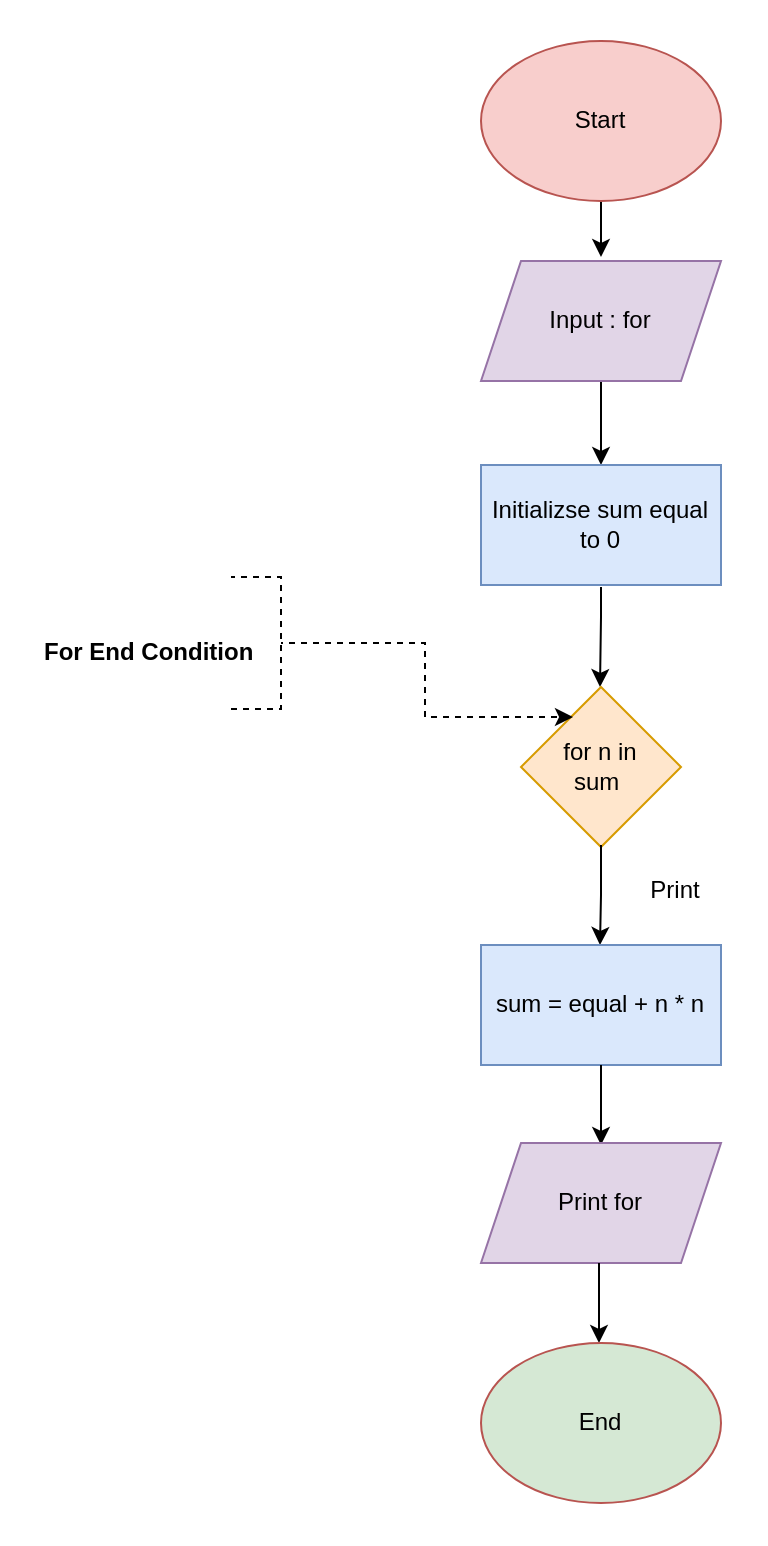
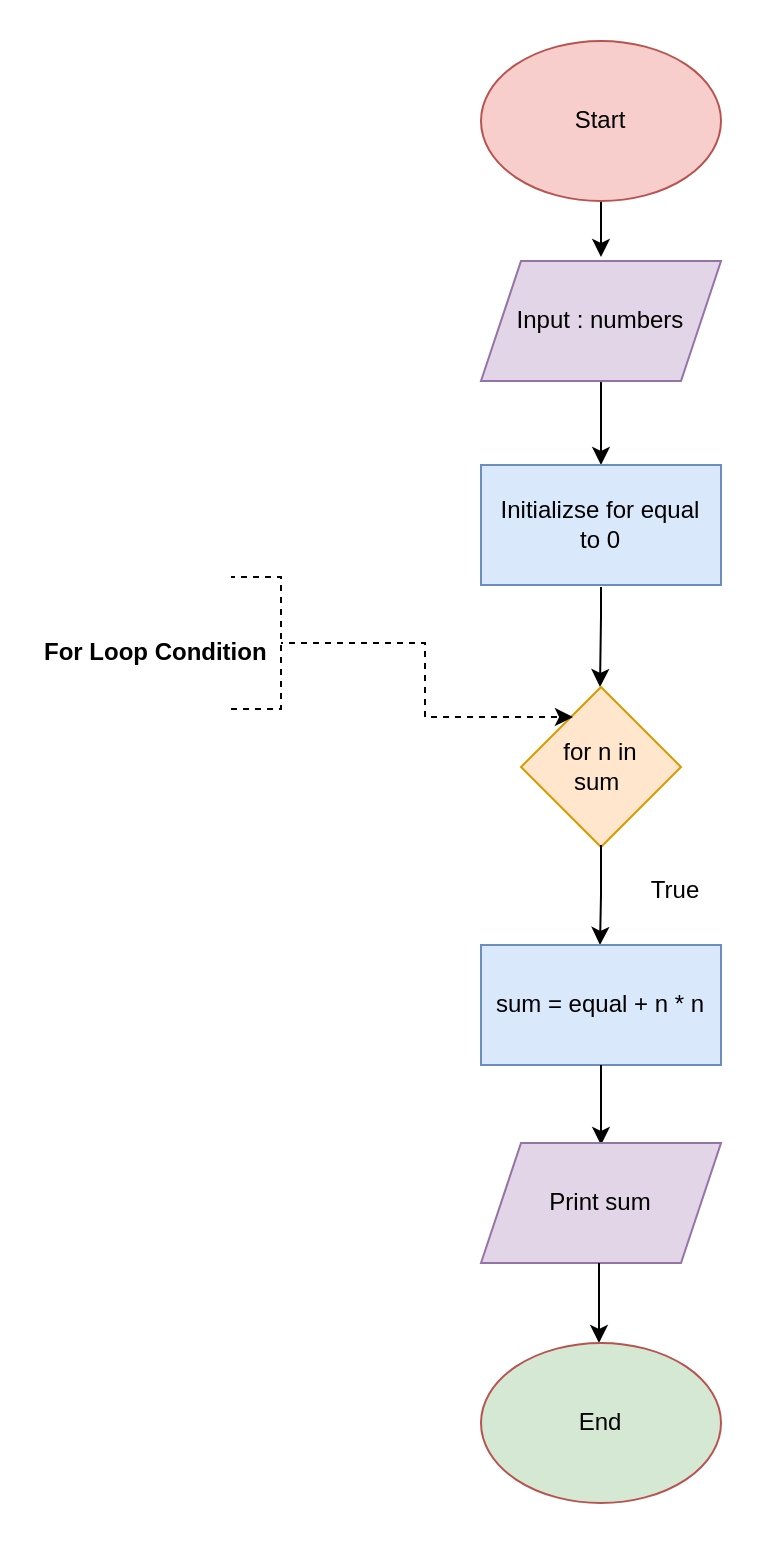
  <mxCell id="0" />
  <mxCell id="1" parent="0" />
  <mxCell id="2" value="" style="edgeStyle=orthogonalEdgeStyle;rounded=0;orthogonalLoop=1;jettySize=auto;html=1;" edge="1" parent="1" source="3"><mxGeometry relative="1" as="geometry"><mxPoint x="300" y="128" as="targetPoint" /></mxGeometry></mxCell>
  <mxCell id="3" value="Start" style="ellipse;whiteSpace=wrap;html=1;fontStyle=0;fillColor=#f8cecc;strokeColor=#b85450;" vertex="1" parent="1"><mxGeometry x="240" y="20" width="120" height="80" as="geometry" /></mxCell>
  <mxCell id="4" value="" style="edgeStyle=orthogonalEdgeStyle;rounded=0;orthogonalLoop=1;jettySize=auto;html=1;" edge="1" parent="1"><mxGeometry relative="1" as="geometry"><mxPoint x="300" y="202" as="sourcePoint" /><mxPoint x="300" y="232" as="targetPoint" /><Array as="points"><mxPoint x="300" y="190" /><mxPoint x="300" y="190" /></Array></mxGeometry></mxCell>
- <mxCell id="5" value="Initializse sum equal&lt;br&gt;to 0" style="rounded=0;whiteSpace=wrap;html=1;fillColor=#dae8fc;strokeColor=#6c8ebf;" vertex="1" parent="1"><mxGeometry x="240" y="232" width="120" height="60" as="geometry" /></mxCell>
+ <mxCell id="5" value="Initializse for equal&lt;br&gt;to 0" style="rounded=0;whiteSpace=wrap;html=1;fillColor=#dae8fc;strokeColor=#6c8ebf;" vertex="1" parent="1"><mxGeometry x="240" y="232" width="120" height="60" as="geometry" /></mxCell>
  <mxCell id="6" value="" style="edgeStyle=orthogonalEdgeStyle;rounded=0;orthogonalLoop=1;jettySize=auto;html=1;" edge="1" parent="1"><mxGeometry relative="1" as="geometry"><mxPoint x="300" y="293" as="sourcePoint" /><mxPoint x="299.5" y="343" as="targetPoint" /><Array as="points"><mxPoint x="300" y="308" /></Array></mxGeometry></mxCell>
  <mxCell id="7" value="for n in&lt;br&gt;sum&amp;nbsp;" style="rhombus;whiteSpace=wrap;html=1;fillColor=#ffe6cc;strokeColor=#d79b00;" vertex="1" parent="1"><mxGeometry x="260" y="343" width="80" height="80" as="geometry" /></mxCell>
  <mxCell id="8" value="" style="edgeStyle=orthogonalEdgeStyle;rounded=0;orthogonalLoop=1;jettySize=auto;html=1;" edge="1" parent="1"><mxGeometry relative="1" as="geometry"><mxPoint x="300" y="422" as="sourcePoint" /><mxPoint x="299.5" y="472" as="targetPoint" /><Array as="points"><mxPoint x="300" y="447" /></Array></mxGeometry></mxCell>
- <mxCell id="9" value="Print" style="text;html=1;align=center;verticalAlign=middle;resizable=0;points=[];autosize=1;strokeColor=none;fillColor=none;" vertex="1" parent="1"><mxGeometry x="312" y="430" width="50" height="30" as="geometry" /></mxCell>
+ <mxCell id="9" value="True" style="text;html=1;align=center;verticalAlign=middle;resizable=0;points=[];autosize=1;strokeColor=none;fillColor=none;" vertex="1" parent="1"><mxGeometry x="312" y="430" width="50" height="30" as="geometry" /></mxCell>
  <mxCell id="10" value="sum = equal + n * n" style="rounded=0;whiteSpace=wrap;html=1;fillColor=#dae8fc;strokeColor=#6c8ebf;" vertex="1" parent="1"><mxGeometry x="240" y="472" width="120" height="60" as="geometry" /></mxCell>
  <mxCell id="11" value="" style="edgeStyle=orthogonalEdgeStyle;rounded=0;orthogonalLoop=1;jettySize=auto;html=1;" edge="1" parent="1"><mxGeometry relative="1" as="geometry"><mxPoint x="300" y="532" as="sourcePoint" /><mxPoint x="300" y="572" as="targetPoint" /><Array as="points"><mxPoint x="300.5" y="562" /><mxPoint x="300.5" y="562" /></Array></mxGeometry></mxCell>
- <mxCell id="12" value="Print for" style="shape=parallelogram;perimeter=parallelogramPerimeter;whiteSpace=wrap;html=1;fixedSize=1;fillColor=#e1d5e7;strokeColor=#9673a6;" vertex="1" parent="1"><mxGeometry x="240" y="571" width="120" height="60" as="geometry" /></mxCell>
+ <mxCell id="12" value="Print sum" style="shape=parallelogram;perimeter=parallelogramPerimeter;whiteSpace=wrap;html=1;fixedSize=1;fillColor=#e1d5e7;strokeColor=#9673a6;" vertex="1" parent="1"><mxGeometry x="240" y="571" width="120" height="60" as="geometry" /></mxCell>
  <mxCell id="13" value="" style="edgeStyle=orthogonalEdgeStyle;rounded=0;orthogonalLoop=1;jettySize=auto;html=1;" edge="1" parent="1"><mxGeometry relative="1" as="geometry"><mxPoint y="631" as="sourcePoint" x="299" /><mxPoint y="671" as="targetPoint" x="299" /><Array as="points"><mxPoint x="299.5" y="661" /><mxPoint x="299.5" y="661" /></Array></mxGeometry></mxCell>
  <mxCell id="14" value="End" style="ellipse;whiteSpace=wrap;html=1;fillColor=#d5e8d4;strokeColor=#b85450;" vertex="1" parent="1"><mxGeometry x="240" y="671" width="120" height="80" as="geometry" /></mxCell>
  <mxCell id="15" value="" style="strokeWidth=1;html=1;shape=mxgraph.flowchart.annotation_2;align=left;labelPosition=right;pointerEvents=1;rotation=-180;fontSize=6;dashed=1;" vertex="1" parent="1"><mxGeometry x="115" y="288" width="50" height="66" as="geometry" /></mxCell>
  <mxCell id="16" value="" style="edgeStyle=orthogonalEdgeStyle;rounded=0;orthogonalLoop=1;jettySize=auto;html=1;entryX=0.425;entryY=0.05;entryDx=0;entryDy=0;entryPerimeter=0;dashed=1;" edge="1" parent="1"><mxGeometry relative="1" as="geometry"><mxPoint x="162" y="321" as="sourcePoint" /><mxPoint x="286" y="358" as="targetPoint" /><Array as="points"><mxPoint x="212" y="321" /><mxPoint x="212" y="358" /></Array></mxGeometry></mxCell>
- <mxCell id="17" value="For End Condition&lt;div style=&quot;text-align: center; font-size: 12px;&quot;&gt;&lt;/div&gt;" style="text;whiteSpace=wrap;html=1;fontSize=12;fontStyle=1" vertex="1" parent="1"><mxGeometry x="20" y="312" width="140" height="50" as="geometry" /></mxCell>
- <mxCell id="18" value="Input : for" style="shape=parallelogram;perimeter=parallelogramPerimeter;whiteSpace=wrap;html=1;fixedSize=1;fillColor=#e1d5e7;strokeColor=#9673a6;" vertex="1" parent="1"><mxGeometry x="240" y="130" width="120" height="60" as="geometry" /></mxCell>
+ <mxCell id="17" value="For Loop Condition&lt;div style=&quot;text-align: center; font-size: 12px;&quot;&gt;&lt;/div&gt;" style="text;whiteSpace=wrap;html=1;fontSize=12;fontStyle=1" vertex="1" parent="1"><mxGeometry x="20" y="312" width="140" height="50" as="geometry" /></mxCell>
+ <mxCell id="18" value="Input : numbers" style="shape=parallelogram;perimeter=parallelogramPerimeter;whiteSpace=wrap;html=1;fixedSize=1;fillColor=#e1d5e7;strokeColor=#9673a6;" vertex="1" parent="1"><mxGeometry x="240" y="130" width="120" height="60" as="geometry" /></mxCell>
